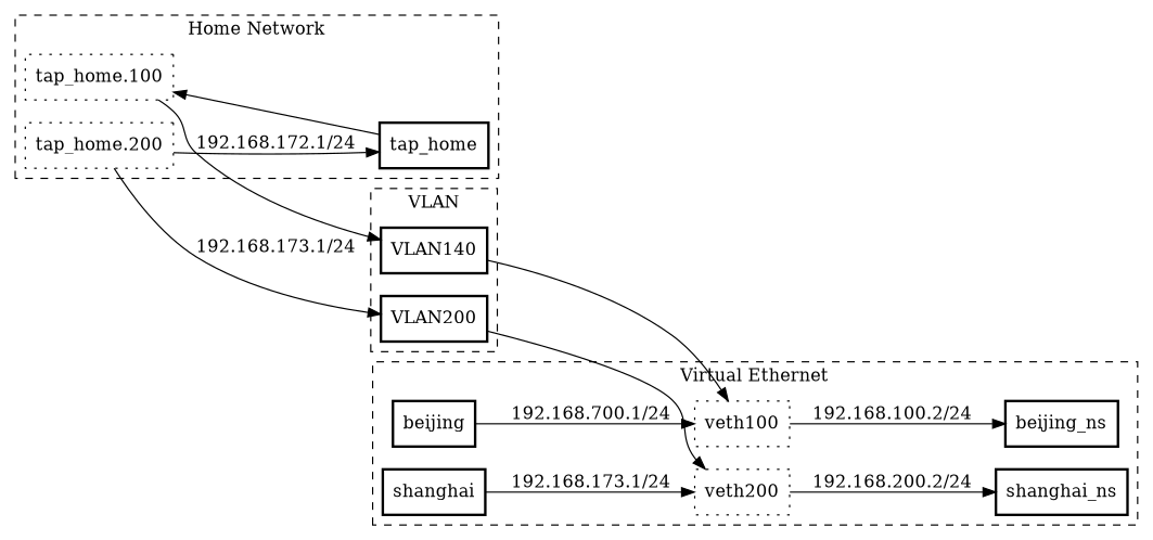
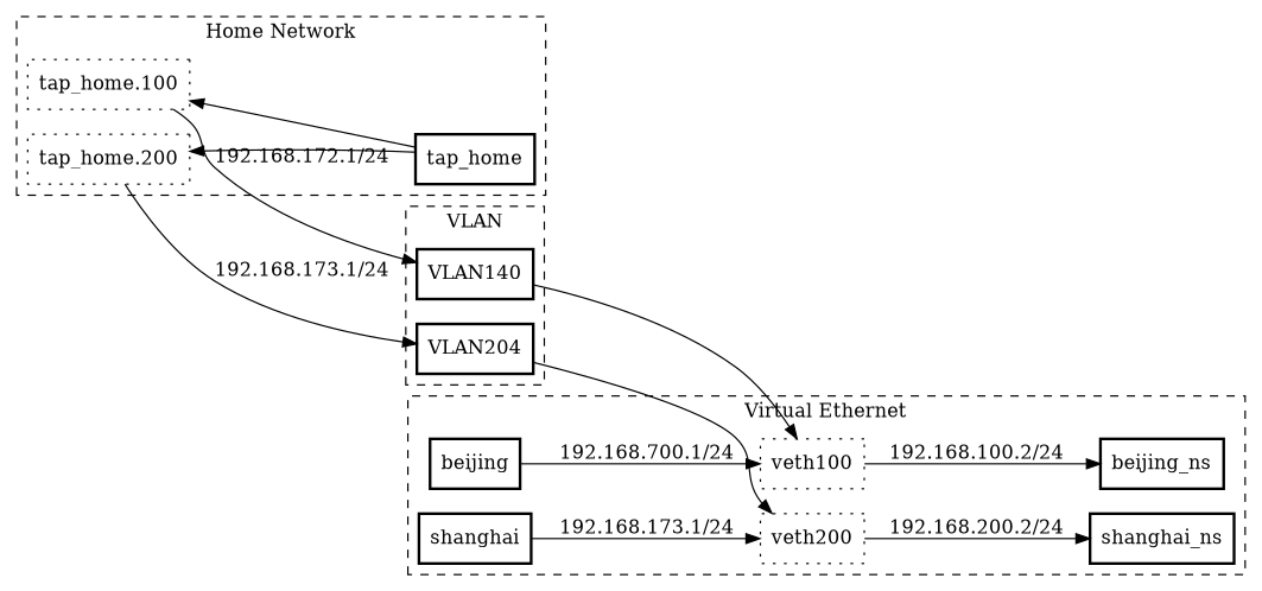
  digraph {
    rankdir=LR
    node [shape=box style=bold]
    n1 [label="tap_home.100" style=dotted]
    n2 [label="tap_home.200" style=dotted]
    n3 [label=tap_home]
    n4 [label=beijing]
    n5 [label=shanghai]
    n6 [label=veth100 style=dotted]
    n7 [label=veth200 style=dotted]
    n8 [label=beijing_ns]
    n9 [label=shanghai_ns]
    n10 [label=VLAN140]
-   n11 [label=VLAN200]
+   n11 [label=VLAN204]
    subgraph cluster_1 {
      label="Home Network"
      style=dashed
      n3
      subgraph sub_2 {
        label="Home Network"
        rank=same
        style=dashed
        n1
        n2
      }
    }
    subgraph cluster_3 {
      label="Virtual Ethernet"
      style=dashed
      n8
      n9
      subgraph sub_4 {
        label="Virtual Ethernet"
        rank=same
        style=dashed
        n4
        n5
      }
      subgraph sub_5 {
        label="Virtual Ethernet"
        rank=same
        style=dashed
        n6
        n7
      }
    }
    subgraph cluster_6 {
      label="Network Namespace"
      style=dashed
      subgraph sub_7 {
        label="Network Namespace"
        rank=same
        style=dashed
      }
    }
    subgraph cluster_8 {
      label=VLAN
      style=dashed
      subgraph sub_9 {
        label=VLAN
        rank=same
        style=dashed
        n10
        n11
      }
    }
    n1 -> n10 [label="192.168.172.1/24"]
    n2 -> n11 [label="192.168.173.1/24"]
    n3 -> n1
-   n2 -> n3
+   n3 -> n2
    n4 -> n6 [label="192.168.700.1/24"]
    n5 -> n7 [label="192.168.173.1/24"]
    n6 -> n8 [label="192.168.100.2/24"]
    n7 -> n9 [label="192.168.200.2/24"]
    n10 -> n6
    n11 -> n7
  }
